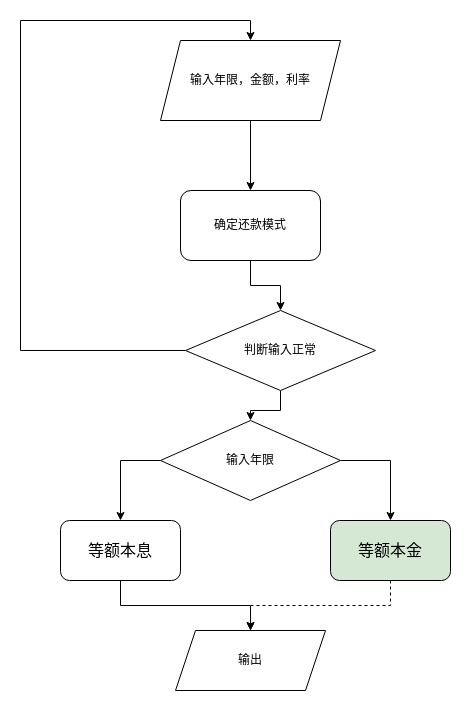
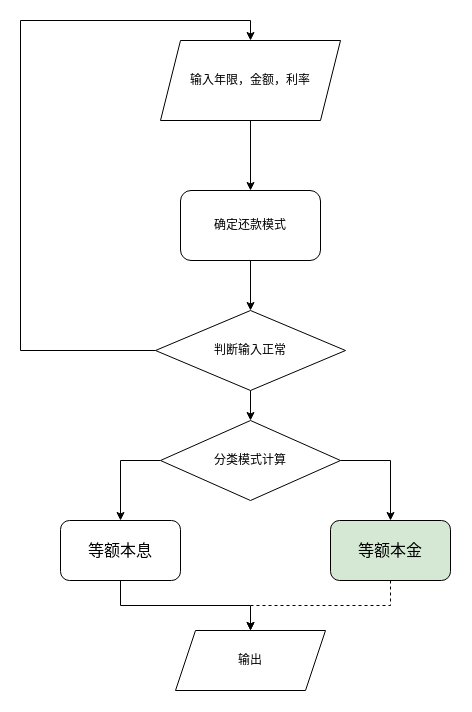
  <mxCell id="0" />
  <mxCell id="1" parent="0" />
  <mxCell id="2" style="edgeStyle=orthogonalEdgeStyle;rounded=0;orthogonalLoop=1;jettySize=auto;html=1;" edge="1" parent="1" source="3" target="5"><mxGeometry relative="1" as="geometry" /></mxCell>
  <mxCell id="3" value="输入年限，金额，利率" style="shape=parallelogram;perimeter=parallelogramPerimeter;whiteSpace=wrap;html=1;fixedSize=1;" vertex="1" parent="1"><mxGeometry x="160" y="40" width="180" height="80" as="geometry" /></mxCell>
  <mxCell id="4" style="edgeStyle=orthogonalEdgeStyle;rounded=0;orthogonalLoop=1;jettySize=auto;html=1;exitX=0.5;exitY=1;exitDx=0;exitDy=0;" edge="1" parent="1" source="5" target="8"><mxGeometry relative="1" as="geometry" /></mxCell>
  <mxCell id="5" value="确定还款模式" style="rounded=1;whiteSpace=wrap;html=1;" vertex="1" parent="1"><mxGeometry x="180" y="190" width="140" height="70" as="geometry" /></mxCell>
  <mxCell id="6" style="edgeStyle=orthogonalEdgeStyle;rounded=0;orthogonalLoop=1;jettySize=auto;html=1;entryX=0.5;entryY=0;entryDx=0;entryDy=0;" edge="1" parent="1" source="8" target="3"><mxGeometry relative="1" as="geometry"><mxPoint x="50" y="-10" as="targetPoint" /><Array as="points"><mxPoint x="20" y="350" /><mxPoint x="20" y="20" /><mxPoint x="250" y="20" /></Array></mxGeometry></mxCell>
  <mxCell id="7" style="edgeStyle=orthogonalEdgeStyle;rounded=0;orthogonalLoop=1;jettySize=auto;html=1;exitX=0.5;exitY=1;exitDx=0;exitDy=0;entryX=0.5;entryY=0;entryDx=0;entryDy=0;" edge="1" parent="1" source="8" target="11"><mxGeometry relative="1" as="geometry" /></mxCell>
- <mxCell id="8" value="判断输入正常" style="rhombus;whiteSpace=wrap;html=1;" vertex="1" parent="1"><mxGeometry x="185" y="310" width="190" height="80" as="geometry" /></mxCell>
+ <mxCell id="8" value="判断输入正常" style="rhombus;whiteSpace=wrap;html=1;" vertex="1" parent="1"><mxGeometry x="155" y="310" width="190" height="80" as="geometry" /></mxCell>
  <mxCell id="9" style="edgeStyle=orthogonalEdgeStyle;rounded=0;orthogonalLoop=1;jettySize=auto;html=1;" edge="1" parent="1" source="11" target="16"><mxGeometry relative="1" as="geometry"><Array as="points"><mxPoint x="390" y="460" /></Array></mxGeometry></mxCell>
  <mxCell id="10" style="edgeStyle=orthogonalEdgeStyle;rounded=0;orthogonalLoop=1;jettySize=auto;html=1;exitX=0;exitY=0.5;exitDx=0;exitDy=0;" edge="1" parent="1" source="11" target="14"><mxGeometry relative="1" as="geometry" /></mxCell>
- <mxCell id="11" value="输入年限" style="rhombus;whiteSpace=wrap;html=1;" vertex="1" parent="1"><mxGeometry x="160" y="420" width="180" height="80" as="geometry" /></mxCell>
+ <mxCell id="11" value="分类模式计算" style="rhombus;whiteSpace=wrap;html=1;" vertex="1" parent="1"><mxGeometry x="160" y="420" width="180" height="80" as="geometry" /></mxCell>
  <mxCell id="12" value="输出" style="shape=parallelogram;perimeter=parallelogramPerimeter;whiteSpace=wrap;html=1;fixedSize=1;" vertex="1" parent="1"><mxGeometry x="175" y="630" width="150" height="60" as="geometry" /></mxCell>
  <mxCell id="13" style="edgeStyle=orthogonalEdgeStyle;rounded=0;orthogonalLoop=1;jettySize=auto;html=1;exitX=0.5;exitY=1;exitDx=0;exitDy=0;" edge="1" parent="1" source="14" target="12"><mxGeometry relative="1" as="geometry" /></mxCell>
  <mxCell id="14" value="&lt;span style=&quot;font-size: 12.0pt ; line-height: 150%&quot;&gt;等额本息&lt;/span&gt;" style="rounded=1;whiteSpace=wrap;html=1;" vertex="1" parent="1"><mxGeometry x="60" y="520" width="120" height="60" as="geometry" /></mxCell>
  <mxCell id="15" style="edgeStyle=orthogonalEdgeStyle;rounded=0;orthogonalLoop=1;jettySize=auto;html=1;exitX=0.5;exitY=1;exitDx=0;exitDy=0;entryX=0.5;entryY=0;entryDx=0;entryDy=0;dashed=1;" edge="1" parent="1" source="16" target="12"><mxGeometry relative="1" as="geometry" /></mxCell>
  <mxCell id="16" value="&lt;span style=&quot;font-size: 12.0pt ; line-height: 150%&quot;&gt;等额本金&lt;/span&gt;" style="rounded=1;whiteSpace=wrap;html=1;fillColor=#d5e8d4;" vertex="1" parent="1"><mxGeometry x="330" y="520" width="120" height="60" as="geometry" /></mxCell>
